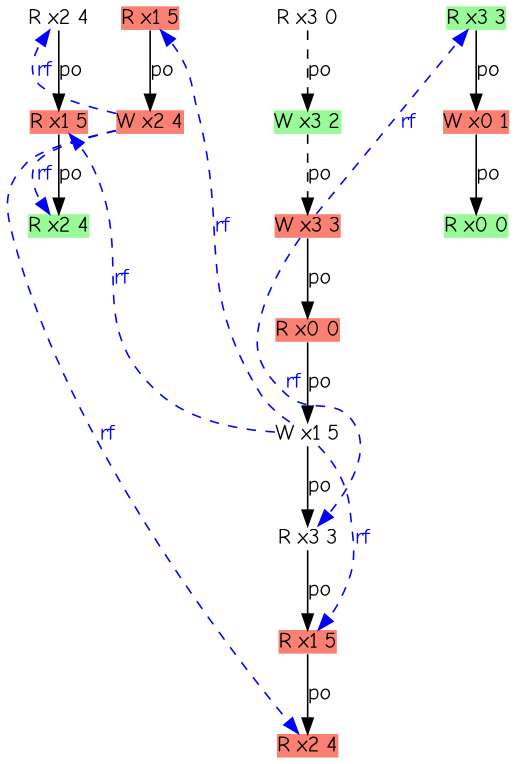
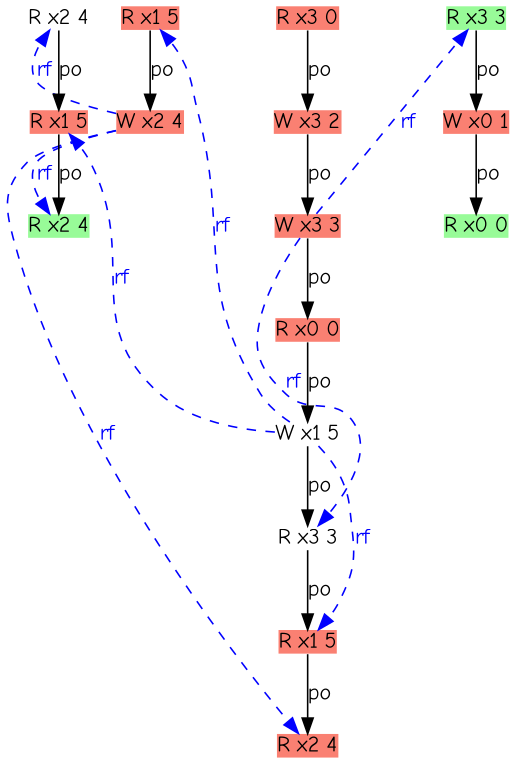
  digraph {
    fontname="Comic Neue"
    node [fillcolor=salmon fontname="Comic Neue" idx=1 loc=3 shape=plain style=filled th=1 type=R]
    edge [fontname="Comic Neue"]
    n1 [label="W x2 4" loc=2 th=2 type=W]
    n2 [idx=7 label="R x2 4" loc=2]
    n3 [fillcolor=white idx=0 label="R x2 4" loc=2 th=3]
    n4 [fillcolor=palegreen idx=2 label="R x2 4" loc=2 th=3]
    n5 [label="R x1 5" loc=1 th=3]
-   n6 [fillcolor=palegreen label="W x3 2" type=W]
+   n6 [label="W x3 2" type=W]
    n7 [idx=2 label="W x3 3" type=W]
    n8 [fillcolor=white idx=5 label="R x3 3"]
    n9 [fillcolor=palegreen idx=0 label="R x3 3" th=0]
    n10 [idx=3 label="R x0 0" loc=0]
    n11 [idx=6 label="R x1 5" loc=1]
    n12 [idx=0 label="R x1 5" loc=1 th=2]
    n13 [fillcolor=white idx=4 label="W x1 5" loc=1 type=W]
    n14 [label="W x0 1" th=0 type=W]
    n15 [fillcolor=palegreen idx=2 label="R x0 0" loc=0 th=0]
-   n16 [fillcolor=white idx=0 label="R x3 0"]
+   n16 [idx=0 label="R x3 0"]
    n1 -> n2 [color=blue constraint=false fontcolor=blue from_idx=1 from_th=2 label=rf style=dashed to_idx=7 to_th=1]
    n1 -> n3 [color=blue constraint=false fontcolor=blue from_idx=1 from_th=2 label=rf style=dashed to_idx=0 to_th=3]
    n1 -> n4 [color=blue constraint=false fontcolor=blue from_idx=1 from_th=2 label=rf style=dashed to_idx=2 to_th=3]
    n3 -> n5 [label=po]
    n5 -> n4 [label=po]
-   n6 -> n7 [label=po style=dashed]
+   n6 -> n7 [label=po]
    n7 -> n8 [color=blue constraint=false fontcolor=blue from_idx=2 from_th=1 label=rf style=dashed to_idx=5 to_th=1]
    n7 -> n9 [color=blue constraint=false fontcolor=blue from_idx=2 from_th=1 label=rf style=dashed to_idx=0 to_th=0]
    n7 -> n10 [label=po]
    n8 -> n11 [label=po]
    n9 -> n14 [label=po]
    n10 -> n13 [label=po]
    n11 -> n2 [label=po]
    n12 -> n1 [label=po]
    n13 -> n5 [color=blue constraint=false fontcolor=blue from_idx=4 from_th=1 label=rf style=dashed to_idx=1 to_th=3]
    n13 -> n8 [label=po]
    n13 -> n11 [color=blue constraint=false fontcolor=blue from_idx=4 from_th=1 label=rf style=dashed to_idx=6 to_th=1]
    n13 -> n12 [color=blue constraint=false fontcolor=blue from_idx=4 from_th=1 label=rf style=dashed to_idx=0 to_th=2]
    n14 -> n15 [label=po]
-   n16 -> n6 [label=po style=dashed]
+   n16 -> n6 [label=po]
  }
